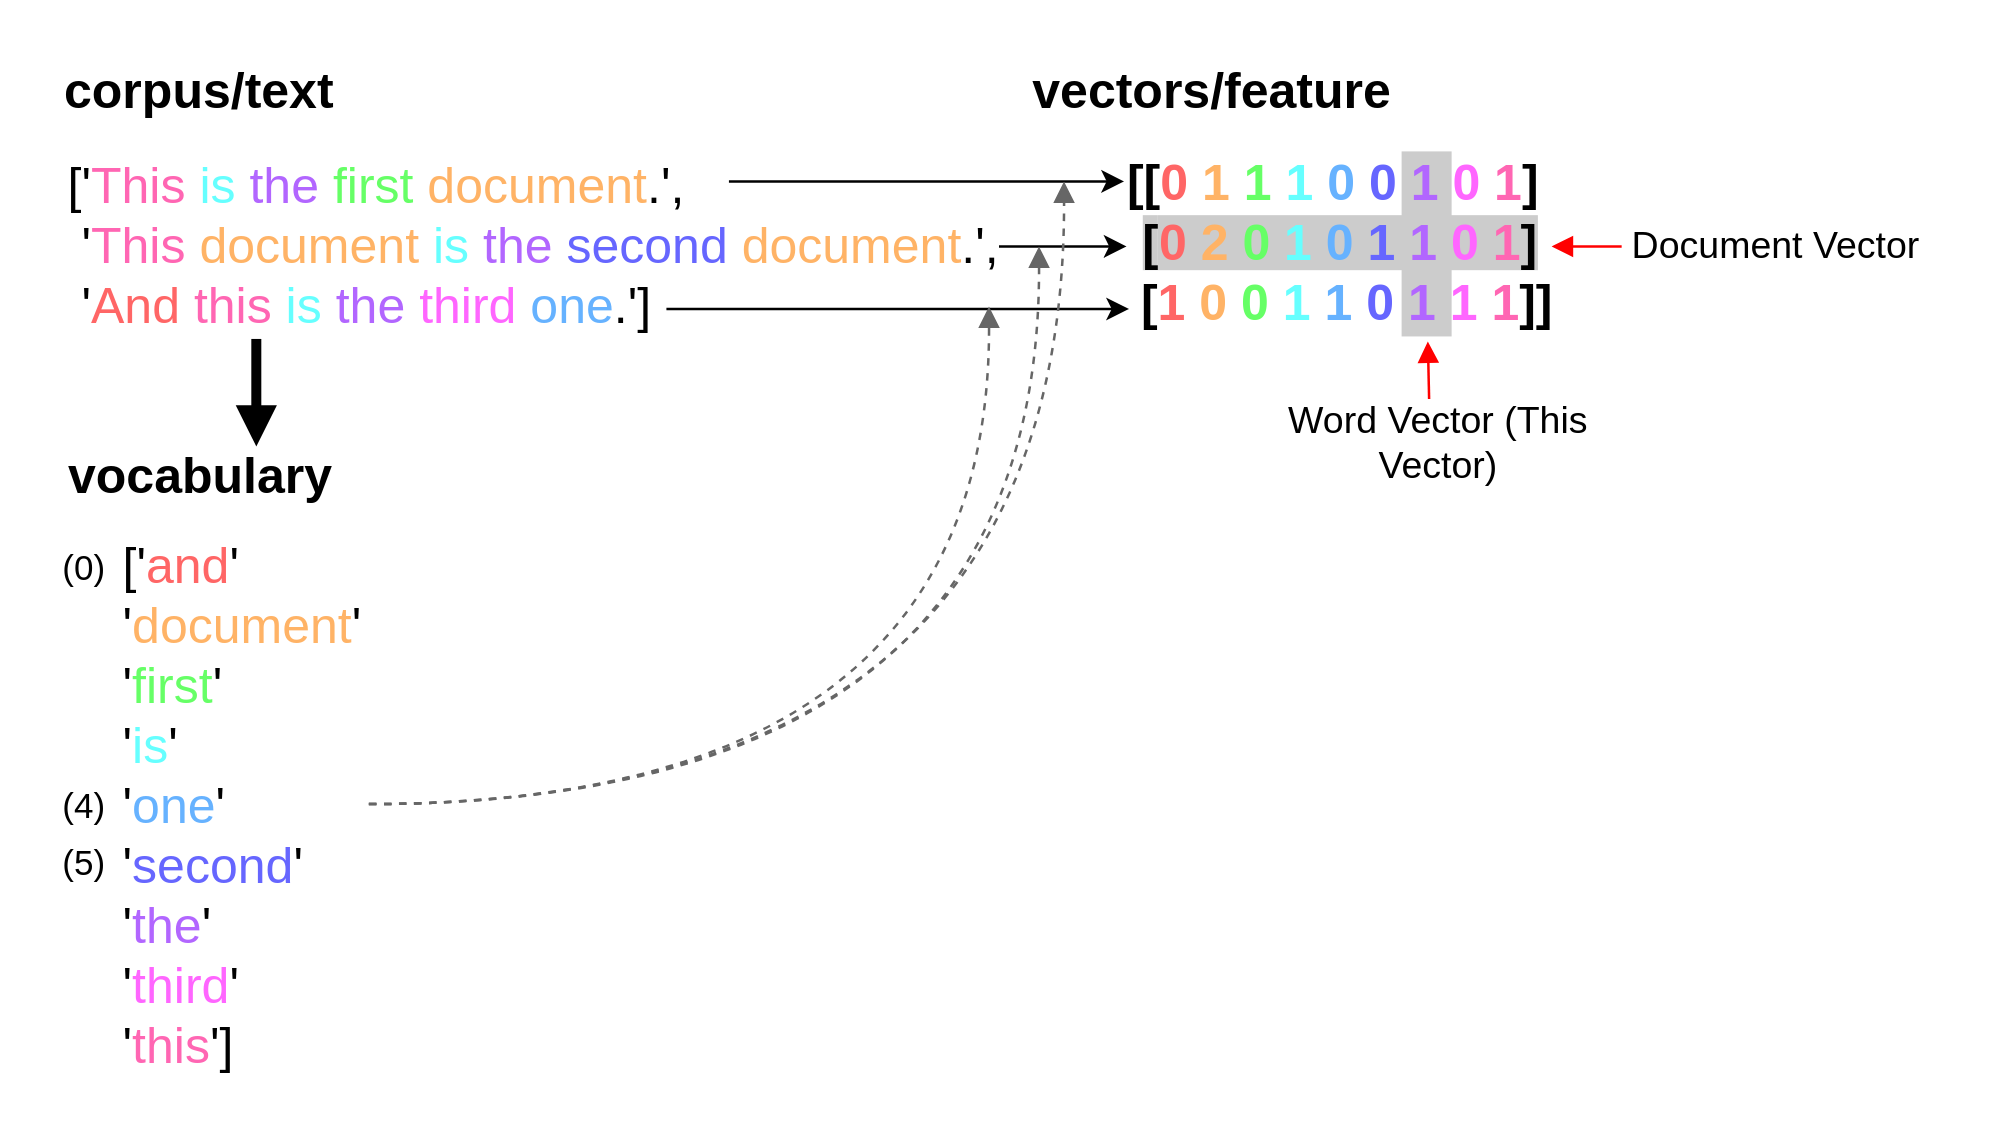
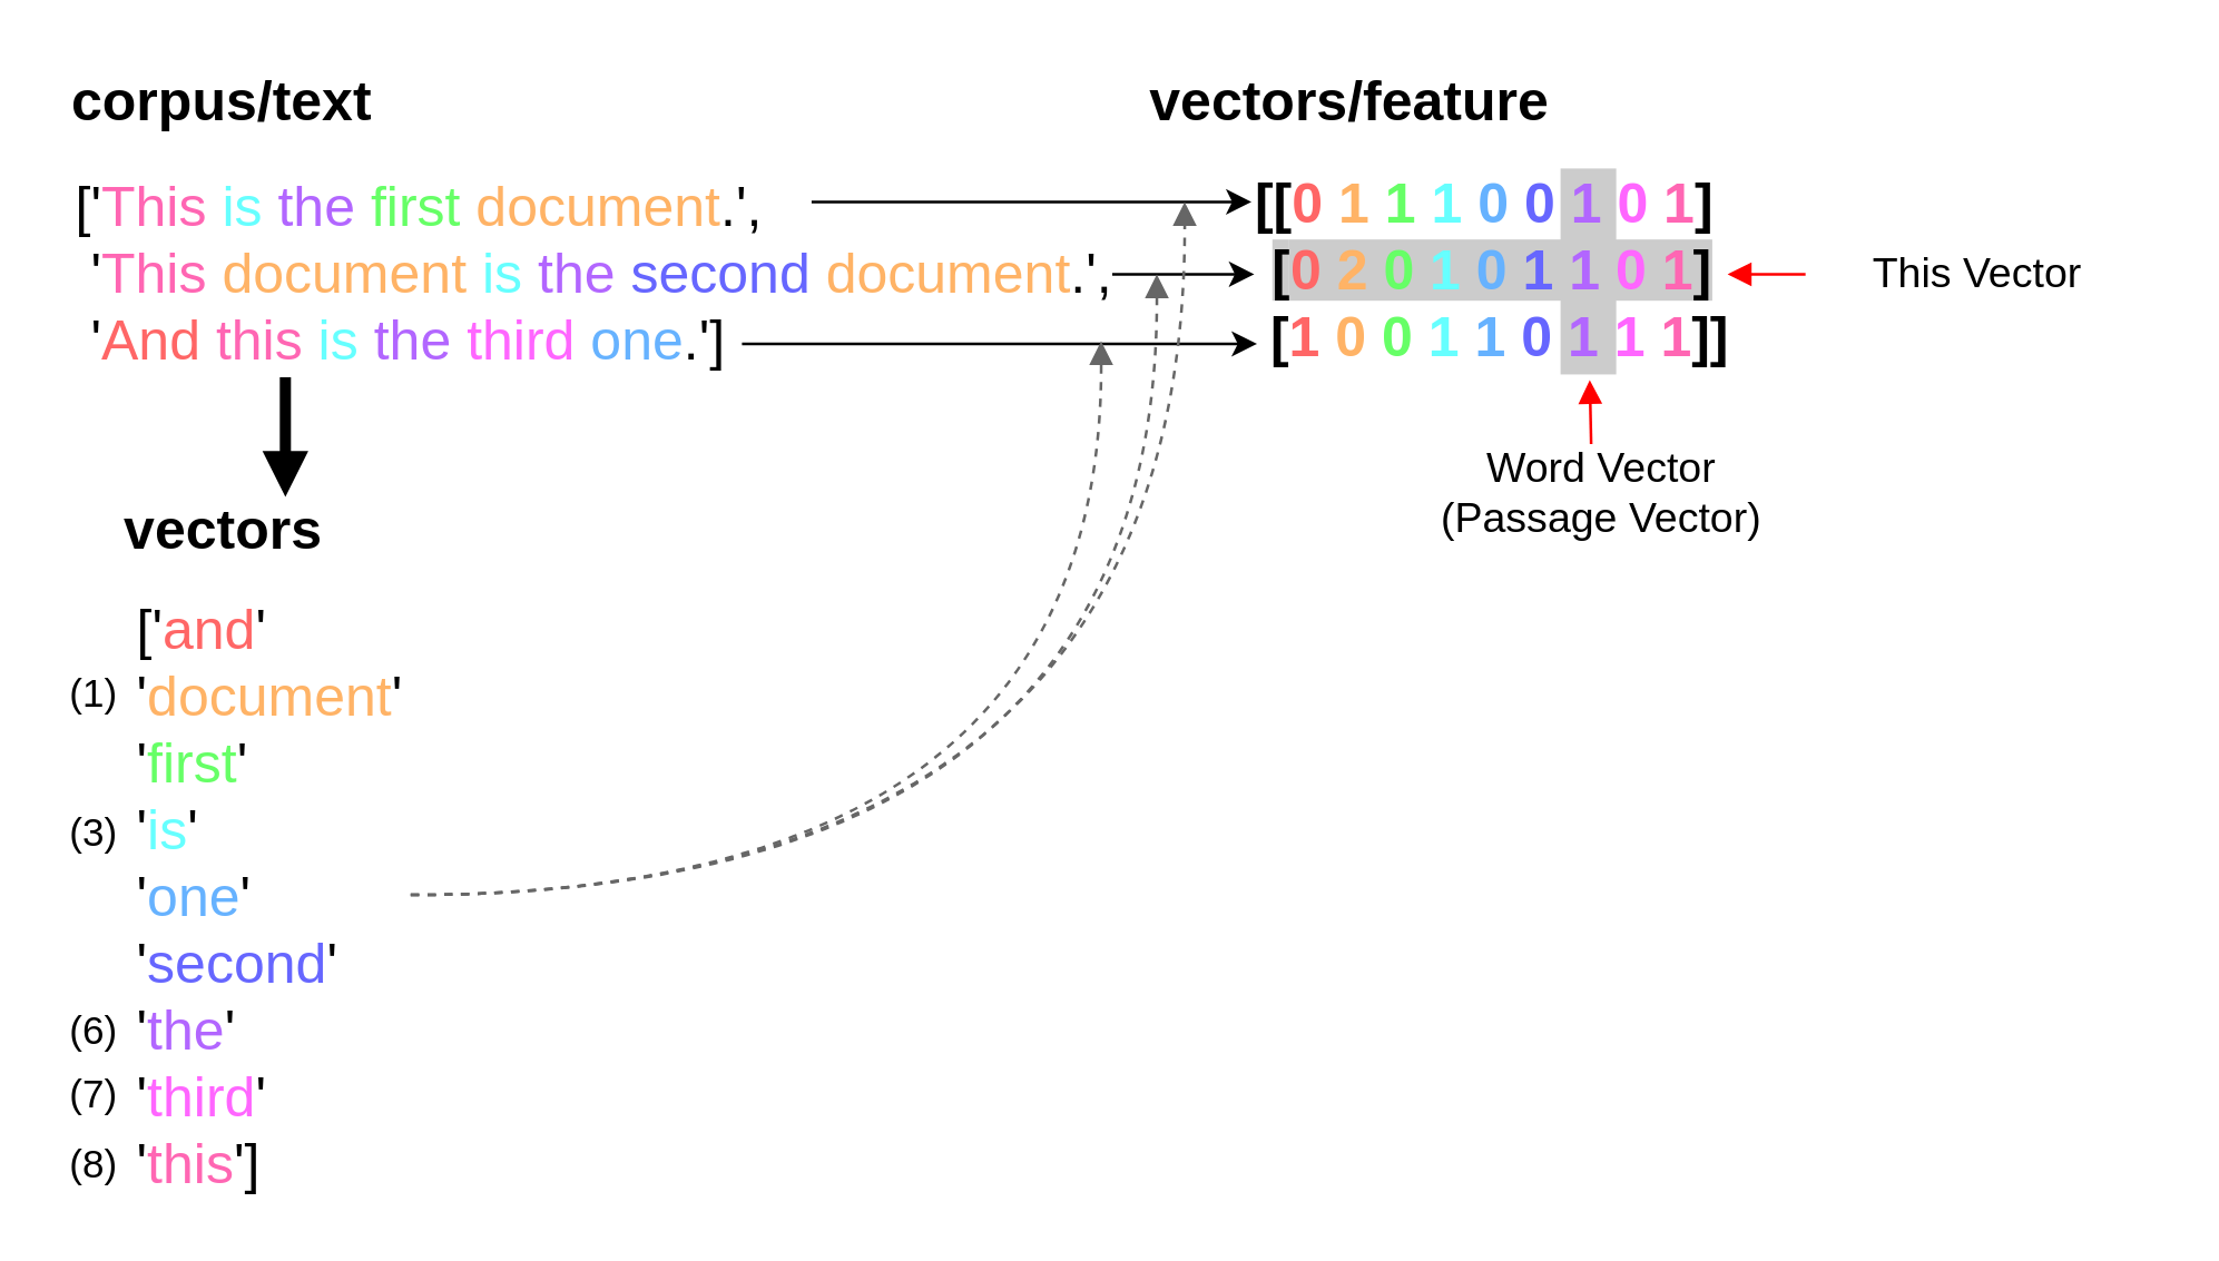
  <mxCell id="0" />
  <mxCell id="1" parent="0" />
  <mxCell id="2" value="" style="rounded=0;whiteSpace=wrap;html=1;labelBackgroundColor=#CCCCCC;fontSize=15;fontColor=#000000;fillColor=#CCCCCC;strokeColor=none;" vertex="1" parent="1"><mxGeometry x="560" y="60" width="20" height="74" as="geometry" /></mxCell>
  <mxCell id="3" value="&lt;div style=&quot;font-size: 20px;&quot;&gt;['&lt;font color=&quot;#ff66b3&quot;&gt;This&lt;/font&gt; &lt;font color=&quot;#66ffff&quot;&gt;is&lt;/font&gt; &lt;font color=&quot;#b266ff&quot;&gt;the&lt;/font&gt; &lt;font color=&quot;#66ff66&quot;&gt;first&lt;/font&gt; &lt;font color=&quot;#ffb366&quot;&gt;document&lt;/font&gt;.',&amp;nbsp;&lt;/div&gt;&lt;div style=&quot;font-size: 20px;&quot;&gt;&amp;nbsp;'&lt;font color=&quot;#ff66b3&quot;&gt;This&lt;/font&gt; &lt;font color=&quot;#ffb366&quot;&gt;document&lt;/font&gt; &lt;font color=&quot;#66ffff&quot;&gt;is&lt;/font&gt; &lt;font color=&quot;#b266ff&quot;&gt;the&lt;/font&gt; &lt;font color=&quot;#6666ff&quot;&gt;second&lt;/font&gt; &lt;font color=&quot;#ffb366&quot;&gt;document&lt;/font&gt;.',&lt;/div&gt;&lt;div style=&quot;font-size: 20px;&quot;&gt;&amp;nbsp;'&lt;font color=&quot;#ff6666&quot;&gt;And&lt;/font&gt; &lt;font color=&quot;#ff66b3&quot;&gt;this&lt;/font&gt; &lt;font color=&quot;#66ffff&quot;&gt;is&lt;/font&gt; &lt;font color=&quot;#b266ff&quot;&gt;the&lt;/font&gt; &lt;font color=&quot;#ff66ff&quot;&gt;third&lt;/font&gt; &lt;font color=&quot;#66b2ff&quot;&gt;one&lt;/font&gt;.']&lt;/div&gt;" style="text;html=1;strokeColor=none;fillColor=none;align=left;verticalAlign=middle;whiteSpace=wrap;rounded=0;fontSize=20;" vertex="1" parent="1"><mxGeometry y="42" width="380" height="110" as="geometry" x="25" /></mxCell>
  <mxCell id="4" value="['&lt;font color=&quot;#ff6666&quot;&gt;and&lt;/font&gt;'&lt;br&gt;'&lt;font color=&quot;#ffb366&quot;&gt;document&lt;/font&gt;' &lt;br&gt;'&lt;font color=&quot;#66ff66&quot;&gt;first&lt;/font&gt;' &lt;br&gt;'&lt;font color=&quot;#66ffff&quot;&gt;is&lt;/font&gt;' &lt;br&gt;'&lt;font color=&quot;#66b2ff&quot;&gt;one&lt;/font&gt;' &lt;br&gt;'&lt;font color=&quot;#6666ff&quot;&gt;second&lt;/font&gt;' &lt;br&gt;'&lt;font color=&quot;#b266ff&quot;&gt;the&lt;/font&gt;' &lt;br&gt;'&lt;font color=&quot;#ff66ff&quot;&gt;third&lt;/font&gt;' &lt;br&gt;'&lt;font color=&quot;#ff66b3&quot;&gt;this&lt;/font&gt;']&amp;nbsp;&amp;nbsp;" style="text;html=1;strokeColor=none;fillColor=none;align=left;verticalAlign=middle;whiteSpace=wrap;rounded=0;fontSize=20;horizontal=1;" vertex="1" parent="1"><mxGeometry x="47" y="211" width="100" height="220" as="geometry" /></mxCell>
- <mxCell id="5" value="vocabulary" style="text;html=1;strokeColor=none;fillColor=none;align=center;verticalAlign=middle;whiteSpace=wrap;rounded=0;fontSize=20;fontStyle=1" vertex="1" parent="1"><mxGeometry y="174" width="110" height="30" as="geometry" x="25" /></mxCell>
+ <mxCell id="5" value="vectors" style="text;html=1;strokeColor=none;fillColor=none;align=center;verticalAlign=middle;whiteSpace=wrap;rounded=0;fontSize=20;fontStyle=1" vertex="1" parent="1"><mxGeometry y="174" width="110" height="30" as="geometry" x="25" /></mxCell>
  <mxCell id="6" value="&lt;div&gt;&lt;font color=&quot;#000000&quot;&gt;[[&lt;/font&gt;&lt;font color=&quot;#ff6666&quot;&gt;0&lt;/font&gt;&lt;font color=&quot;#000000&quot;&gt; &lt;/font&gt;&lt;font color=&quot;#ffb366&quot;&gt;1&lt;/font&gt;&lt;font color=&quot;#000000&quot;&gt; &lt;/font&gt;&lt;font color=&quot;#66ff66&quot;&gt;1&lt;/font&gt;&lt;font color=&quot;#000000&quot;&gt; &lt;/font&gt;&lt;font color=&quot;#66ffff&quot;&gt;1&lt;/font&gt;&lt;font color=&quot;#000000&quot;&gt; &lt;/font&gt;0&lt;font color=&quot;#000000&quot;&gt; &lt;/font&gt;&lt;font color=&quot;#6666ff&quot;&gt;0&lt;/font&gt;&lt;font color=&quot;#000000&quot;&gt; &lt;/font&gt;&lt;font color=&quot;#b266ff&quot;&gt;1&lt;/font&gt;&lt;font color=&quot;#000000&quot;&gt; &lt;/font&gt;&lt;font color=&quot;#ff66ff&quot;&gt;0&lt;/font&gt;&lt;font color=&quot;#000000&quot;&gt; &lt;/font&gt;&lt;font color=&quot;#ff66b3&quot;&gt;1&lt;/font&gt;&lt;font color=&quot;#000000&quot;&gt;]&lt;/font&gt;&lt;/div&gt;&lt;div&gt;&lt;font color=&quot;#000000&quot;&gt;&amp;nbsp;&lt;span style=&quot;background-color: rgb(204, 204, 204);&quot;&gt;[&lt;/span&gt;&lt;/font&gt;&lt;span style=&quot;background-color: rgb(204, 204, 204);&quot;&gt;&lt;font color=&quot;#ff6666&quot;&gt;0&lt;/font&gt;&lt;font color=&quot;#000000&quot;&gt; &lt;/font&gt;&lt;font color=&quot;#ffb366&quot;&gt;2&lt;/font&gt;&lt;font color=&quot;#000000&quot;&gt; &lt;/font&gt;&lt;font color=&quot;#66ff66&quot;&gt;0&lt;/font&gt;&lt;font color=&quot;#000000&quot;&gt; &lt;/font&gt;&lt;font color=&quot;#66ffff&quot;&gt;1&lt;/font&gt;&lt;font color=&quot;#000000&quot;&gt; &lt;/font&gt;0&lt;font color=&quot;#000000&quot;&gt; &lt;/font&gt;&lt;font color=&quot;#6666ff&quot;&gt;1&lt;/font&gt;&lt;font color=&quot;#000000&quot;&gt; &lt;/font&gt;&lt;font color=&quot;#b266ff&quot;&gt;1&lt;/font&gt;&lt;font color=&quot;#000000&quot;&gt; &lt;/font&gt;&lt;font color=&quot;#ff66ff&quot;&gt;0&lt;/font&gt;&lt;font color=&quot;#000000&quot;&gt; &lt;/font&gt;&lt;font color=&quot;#ff66b3&quot;&gt;1&lt;/font&gt;&lt;font color=&quot;#000000&quot;&gt;]&lt;/font&gt;&lt;/span&gt;&lt;/div&gt;&lt;div&gt;&lt;font color=&quot;#000000&quot;&gt;&amp;nbsp; [&lt;/font&gt;&lt;font color=&quot;#ff6666&quot;&gt;1&lt;/font&gt;&lt;font color=&quot;#000000&quot;&gt; &lt;/font&gt;&lt;font color=&quot;#ffb366&quot;&gt;0&lt;/font&gt;&lt;font color=&quot;#000000&quot;&gt; &lt;/font&gt;&lt;font color=&quot;#66ff66&quot;&gt;0&lt;/font&gt;&lt;font color=&quot;#000000&quot;&gt; &lt;/font&gt;&lt;font color=&quot;#66ffff&quot;&gt;1&lt;/font&gt;&lt;font color=&quot;#000000&quot;&gt; &lt;/font&gt;1&lt;font color=&quot;#000000&quot;&gt; &lt;/font&gt;&lt;font color=&quot;#6666ff&quot;&gt;0&lt;/font&gt;&lt;font color=&quot;#000000&quot;&gt; &lt;/font&gt;&lt;font color=&quot;#b266ff&quot;&gt;1&lt;/font&gt;&lt;font color=&quot;#000000&quot;&gt; &lt;/font&gt;&lt;font color=&quot;#ff66ff&quot;&gt;1&lt;/font&gt;&lt;font color=&quot;#000000&quot;&gt; &lt;/font&gt;&lt;font color=&quot;#ff66b3&quot;&gt;1&lt;/font&gt;&lt;font color=&quot;#000000&quot;&gt;]]&lt;/font&gt;&lt;/div&gt;" style="text;html=1;strokeColor=none;fillColor=none;align=center;verticalAlign=middle;whiteSpace=wrap;rounded=0;fontSize=20;fontColor=#66B2FF;fontStyle=1" vertex="1" parent="1"><mxGeometry x="428" y="56" width="210" height="80" as="geometry" /></mxCell>
  <mxCell id="7" value="corpus/text" style="text;html=1;strokeColor=none;fillColor=none;align=center;verticalAlign=middle;whiteSpace=wrap;rounded=0;fontSize=20;fontStyle=1" vertex="1" parent="1"><mxGeometry x="24" y="20" width="111" height="30" as="geometry" /></mxCell>
  <mxCell id="8" value="vectors/feature" style="text;html=1;strokeColor=none;fillColor=none;align=center;verticalAlign=middle;whiteSpace=wrap;rounded=0;fontSize=20;fontStyle=1" vertex="1" parent="1"><mxGeometry x="411.5" y="20" width="145" height="30" as="geometry" /></mxCell>
  <mxCell id="9" value="" style="endArrow=classic;html=1;rounded=0;strokeWidth=1;fontSize=20;fontColor=#FF66B3;" edge="1" parent="1"><mxGeometry width="50" height="50" relative="1" as="geometry"><mxPoint x="291" y="72" as="sourcePoint" /><mxPoint x="449" y="72" as="targetPoint" /></mxGeometry></mxCell>
  <mxCell id="10" value="" style="endArrow=classic;html=1;rounded=0;strokeWidth=1;fontSize=20;fontColor=#FF66B3;" edge="1" parent="1"><mxGeometry width="50" height="50" relative="1" as="geometry"><mxPoint x="399" y="98" as="sourcePoint" /><mxPoint x="450" y="98" as="targetPoint" /></mxGeometry></mxCell>
  <mxCell id="11" value="" style="endArrow=classic;html=1;rounded=0;strokeWidth=1;fontSize=20;fontColor=#FF66B3;" edge="1" parent="1"><mxGeometry width="50" height="50" relative="1" as="geometry"><mxPoint x="266" y="123" as="sourcePoint" /><mxPoint x="451" y="123" as="targetPoint" /></mxGeometry></mxCell>
  <mxCell id="12" value="" style="endArrow=block;html=1;rounded=0;strokeWidth=4;fontSize=20;fontColor=#FF66B3;endFill=1;" edge="1" parent="1"><mxGeometry width="50" height="50" relative="1" as="geometry"><mxPoint x="102" y="135" as="sourcePoint" /><mxPoint x="102" y="178" as="targetPoint" /></mxGeometry></mxCell>
  <mxCell id="13" style="edgeStyle=orthogonalEdgeStyle;rounded=0;orthogonalLoop=1;jettySize=auto;html=1;strokeWidth=1;fontSize=20;fontColor=#FF66B3;endArrow=block;endFill=1;dashed=1;strokeColor=#666666;curved=1;" edge="1" parent="1" source="4"><mxGeometry relative="1" as="geometry"><mxPoint x="425" y="72" as="targetPoint" /><mxPoint x="135" y="321" as="sourcePoint" /></mxGeometry></mxCell>
  <mxCell id="14" style="edgeStyle=orthogonalEdgeStyle;rounded=0;orthogonalLoop=1;jettySize=auto;html=1;strokeWidth=1;fontSize=20;fontColor=#FF66B3;endArrow=block;endFill=1;dashed=1;strokeColor=#666666;curved=1;exitX=1;exitY=0.5;exitDx=0;exitDy=0;" edge="1" parent="1" source="4"><mxGeometry relative="1" as="geometry"><mxPoint x="415" y="98" as="targetPoint" /><mxPoint x="125" y="347" as="sourcePoint" /></mxGeometry></mxCell>
  <mxCell id="15" style="edgeStyle=orthogonalEdgeStyle;rounded=0;orthogonalLoop=1;jettySize=auto;html=1;strokeWidth=1;fontSize=20;fontColor=#FF66B3;endArrow=block;endFill=1;dashed=1;strokeColor=#666666;curved=1;exitX=1;exitY=0.5;exitDx=0;exitDy=0;" edge="1" parent="1" source="4"><mxGeometry relative="1" as="geometry"><mxPoint x="395" y="122" as="targetPoint" /><mxPoint x="115" y="345" as="sourcePoint" /></mxGeometry></mxCell>
- <mxCell id="16" value="(0)" style="text;html=1;strokeColor=none;fillColor=none;align=center;verticalAlign=middle;whiteSpace=wrap;rounded=0;fontSize=14;fontColor=#000000;" vertex="1" parent="1"><mxGeometry x="20" y="217" width="27" height="20" as="geometry" /></mxCell>
- <mxCell id="19" value="(4)" style="text;html=1;strokeColor=none;fillColor=none;align=center;verticalAlign=middle;whiteSpace=wrap;rounded=0;fontSize=14;fontColor=#000000;" vertex="1" parent="1"><mxGeometry x="20" y="312" width="27" height="20" as="geometry" /></mxCell>
- <mxCell id="20" value="(5)" style="text;html=1;strokeColor=none;fillColor=none;align=center;verticalAlign=middle;whiteSpace=wrap;rounded=0;fontSize=14;fontColor=#000000;" vertex="1" parent="1"><mxGeometry x="20" y="335" width="27" height="20" as="geometry" /></mxCell>
- <mxCell id="24" value="Document Vector" style="text;html=1;strokeColor=none;fillColor=none;align=center;verticalAlign=middle;whiteSpace=wrap;rounded=0;fontSize=15;fontStyle=0" vertex="1" parent="1"><mxGeometry x="645" y="83" width="130" height="28" as="geometry" /></mxCell>
+ <mxCell id="17" value="(1)" style="text;html=1;strokeColor=none;fillColor=none;align=center;verticalAlign=middle;whiteSpace=wrap;rounded=0;fontSize=14;fontColor=#000000;" vertex="1" parent="1"><mxGeometry x="20" y="239" width="27" height="20" as="geometry" /></mxCell>
+ <mxCell id="18" value="(3)" style="text;html=1;strokeColor=none;fillColor=none;align=center;verticalAlign=middle;whiteSpace=wrap;rounded=0;fontSize=14;fontColor=#000000;" vertex="1" parent="1"><mxGeometry x="20" y="289" width="27" height="20" as="geometry" /></mxCell>
+ <mxCell id="21" value="(6)" style="text;html=1;strokeColor=none;fillColor=none;align=center;verticalAlign=middle;whiteSpace=wrap;rounded=0;fontSize=14;fontColor=#000000;" vertex="1" parent="1"><mxGeometry x="20" y="360" width="27" height="20" as="geometry" /></mxCell>
+ <mxCell id="22" value="(7)" style="text;html=1;strokeColor=none;fillColor=none;align=center;verticalAlign=middle;whiteSpace=wrap;rounded=0;fontSize=14;fontColor=#000000;" vertex="1" parent="1"><mxGeometry x="20" y="383" width="27" height="20" as="geometry" /></mxCell>
+ <mxCell id="23" value="(8)" style="text;html=1;strokeColor=none;fillColor=none;align=center;verticalAlign=middle;whiteSpace=wrap;rounded=0;fontSize=14;fontColor=#000000;" vertex="1" parent="1"><mxGeometry x="20" y="408" width="27" height="20" as="geometry" /></mxCell>
+ <mxCell id="24" value="This Vector" style="text;html=1;strokeColor=none;fillColor=none;align=center;verticalAlign=middle;whiteSpace=wrap;rounded=0;fontSize=15;fontStyle=0" vertex="1" parent="1"><mxGeometry x="645" y="83" width="130" height="28" as="geometry" /></mxCell>
  <mxCell id="25" value="" style="endArrow=block;html=1;rounded=0;strokeColor=#FF0000;strokeWidth=1;fontSize=15;fontColor=#000000;curved=1;endFill=1;" edge="1" parent="1"><mxGeometry width="50" height="50" relative="1" as="geometry"><mxPoint x="648" y="98" as="sourcePoint" /><mxPoint x="620" y="98" as="targetPoint" /></mxGeometry></mxCell>
  <mxCell id="26" value="" style="endArrow=block;html=1;rounded=0;strokeColor=#FF0000;strokeWidth=1;fontSize=15;fontColor=#000000;curved=1;endFill=1;" edge="1" parent="1"><mxGeometry width="50" height="50" relative="1" as="geometry"><mxPoint x="571" y="159" as="sourcePoint" /><mxPoint x="570.5" y="136" as="targetPoint" /></mxGeometry></mxCell>
- <mxCell id="27" value="Word Vector (This Vector)" style="text;html=1;strokeColor=none;fillColor=none;align=center;verticalAlign=middle;whiteSpace=wrap;rounded=0;fontSize=15;fontStyle=0" vertex="1" parent="1"><mxGeometry x="510" y="162" width="130" height="28" as="geometry" /></mxCell>
+ <mxCell id="27" value="Word Vector (Passage Vector)" style="text;html=1;strokeColor=none;fillColor=none;align=center;verticalAlign=middle;whiteSpace=wrap;rounded=0;fontSize=15;fontStyle=0" vertex="1" parent="1"><mxGeometry x="510" y="162" width="130" height="28" as="geometry" /></mxCell>
